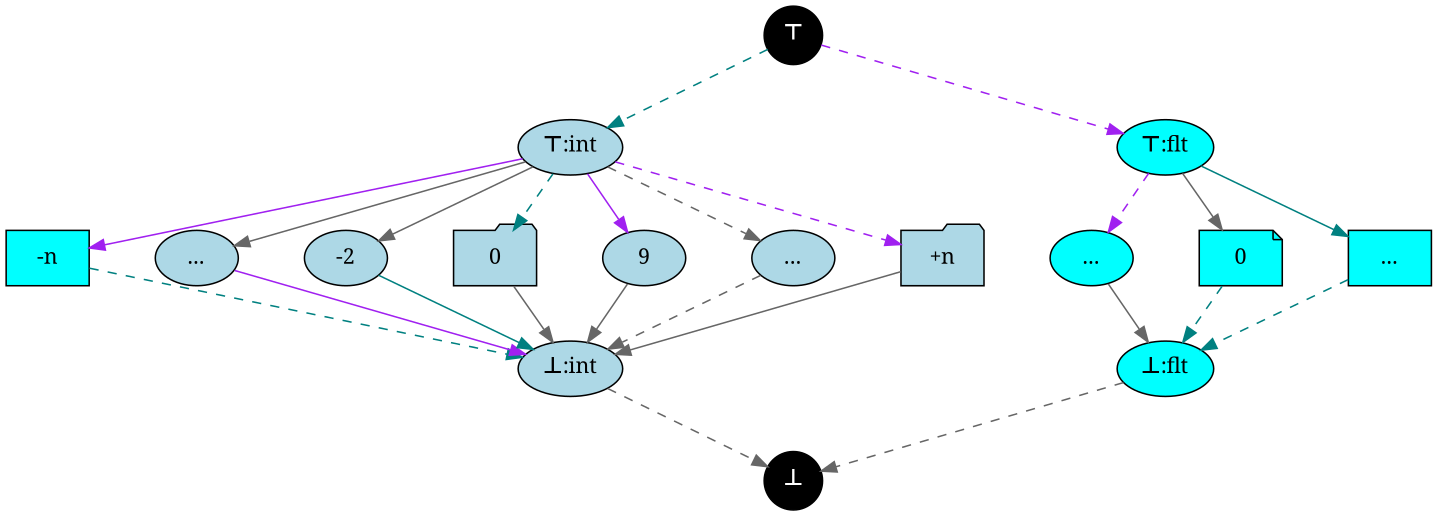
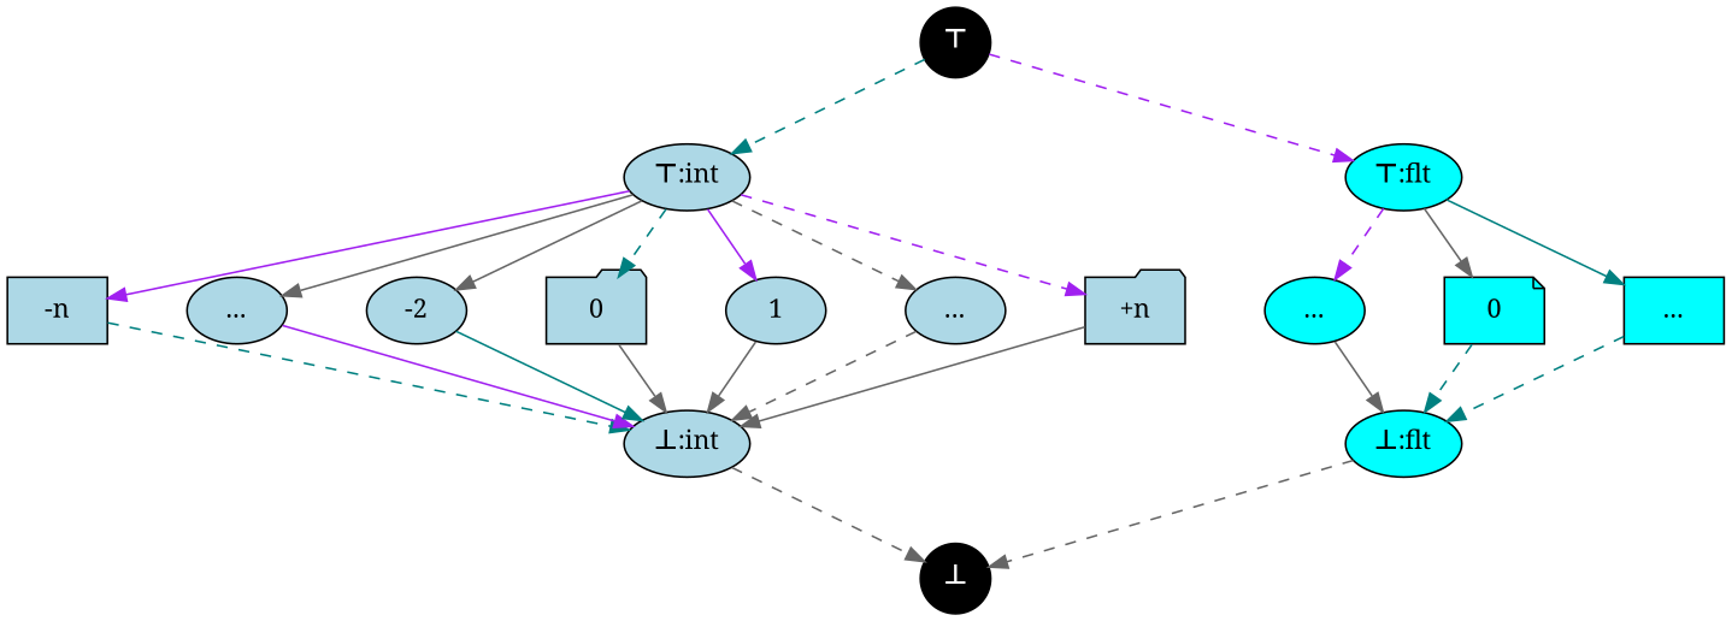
  digraph {
    compound=true
    fontname="Noto Serif"
    nodesep=0.6
    splines=false
    node [fillcolor=lightblue fontname="Noto Serif" shape=ellipse style=filled]
    edge [color=gray40 fontname="Noto Serif" style=dashed]
    n1 [fillcolor=black fontcolor=white label=<<B>⊤</B >> shape=circle]
    n2 [label=<<B>⊤</B >:int> shape=oval]
    n3 [fillcolor=aqua label=<<B>⊤</B >:flt> shape=oval]
-   n4 [fillcolor=aqua label="-n" shape=box]
+   n4 [label="-n" shape=box]
    n5 [label="..."]
    n6 [label=-2]
    n7 [label=0 shape=folder]
-   n8 [label=9]
+   n8 [label=1]
    n9 [label="..."]
    n10 [label="+n" shape=folder]
    n11 [fillcolor=aqua label="..."]
    n12 [fillcolor=aqua label=0 shape=note]
    n13 [fillcolor=aqua label="..." shape=box]
    n14 [label=<<B>⊥</B>:int> shape=oval]
    n15 [fillcolor=aqua label=<<B>⊥</B>:flt> shape=oval]
    n16 [fillcolor=black fontcolor=white label=<<B>⊥</B>> shape=circle]
    subgraph sub_1 {
      rank=same
      n1
    }
    subgraph sub_2 {
      rank=same
      n2
      n3
    }
    subgraph sub_3 {
      rank=same
      n4
      n5
      n6
      n7
      n8
      n9
      n10
      n11
      n12
      n13
    }
    subgraph sub_4 {
      rank=same
      n14
      n15
    }
    subgraph sub_5 {
      rank=same
      n16
    }
    n1 -> n2 [color=teal]
    n1 -> n3 [color=purple]
    n2 -> n4 [color=purple style=solid]
    n2 -> n5 [style=solid]
    n2 -> n6 [style=solid]
    n2 -> n7 [color=teal]
    n2 -> n8 [color=purple style=solid]
    n2 -> n9
    n2 -> n10 [color=purple]
    n3 -> n11 [color=purple]
    n3 -> n12 [style=solid]
    n3 -> n13 [color=teal style=solid]
    n4 -> n5 [style=invis color=""]
    n4 -> n14 [color=teal]
    n5 -> n6 [style=invis color=""]
    n5 -> n14 [color=purple style=solid]
    n6 -> n7 [style=invis color=""]
    n6 -> n14 [color=teal style=solid]
    n7 -> n8 [style=invis color=""]
    n7 -> n14 [style=solid]
    n8 -> n9 [style=invis color=""]
    n8 -> n14 [style=solid]
    n9 -> n10 [style=invis color=""]
    n9 -> n14
    n10 -> n14 [style=solid]
    n11 -> n12 [style=invis color=""]
    n11 -> n15 [style=solid]
    n12 -> n13 [style=invis color=""]
    n12 -> n15 [color=teal]
    n13 -> n15 [color=teal]
    n14 -> n16
    n15 -> n16
  }
